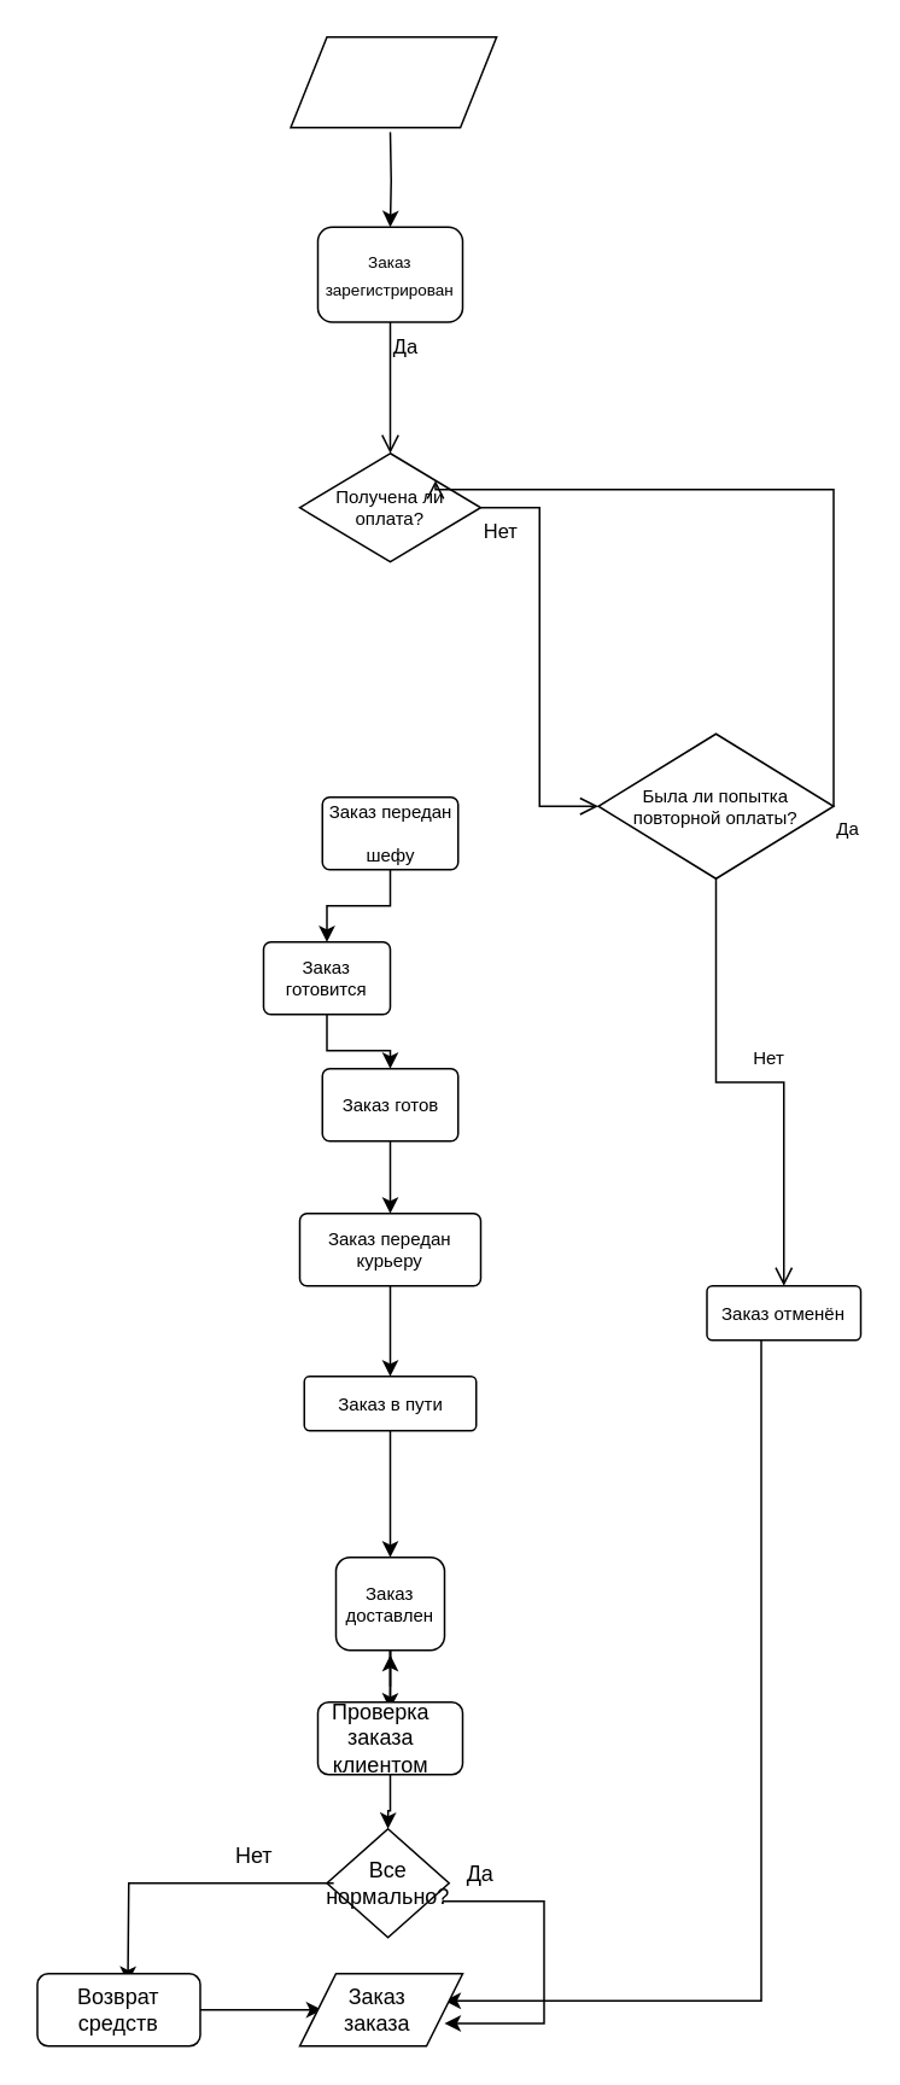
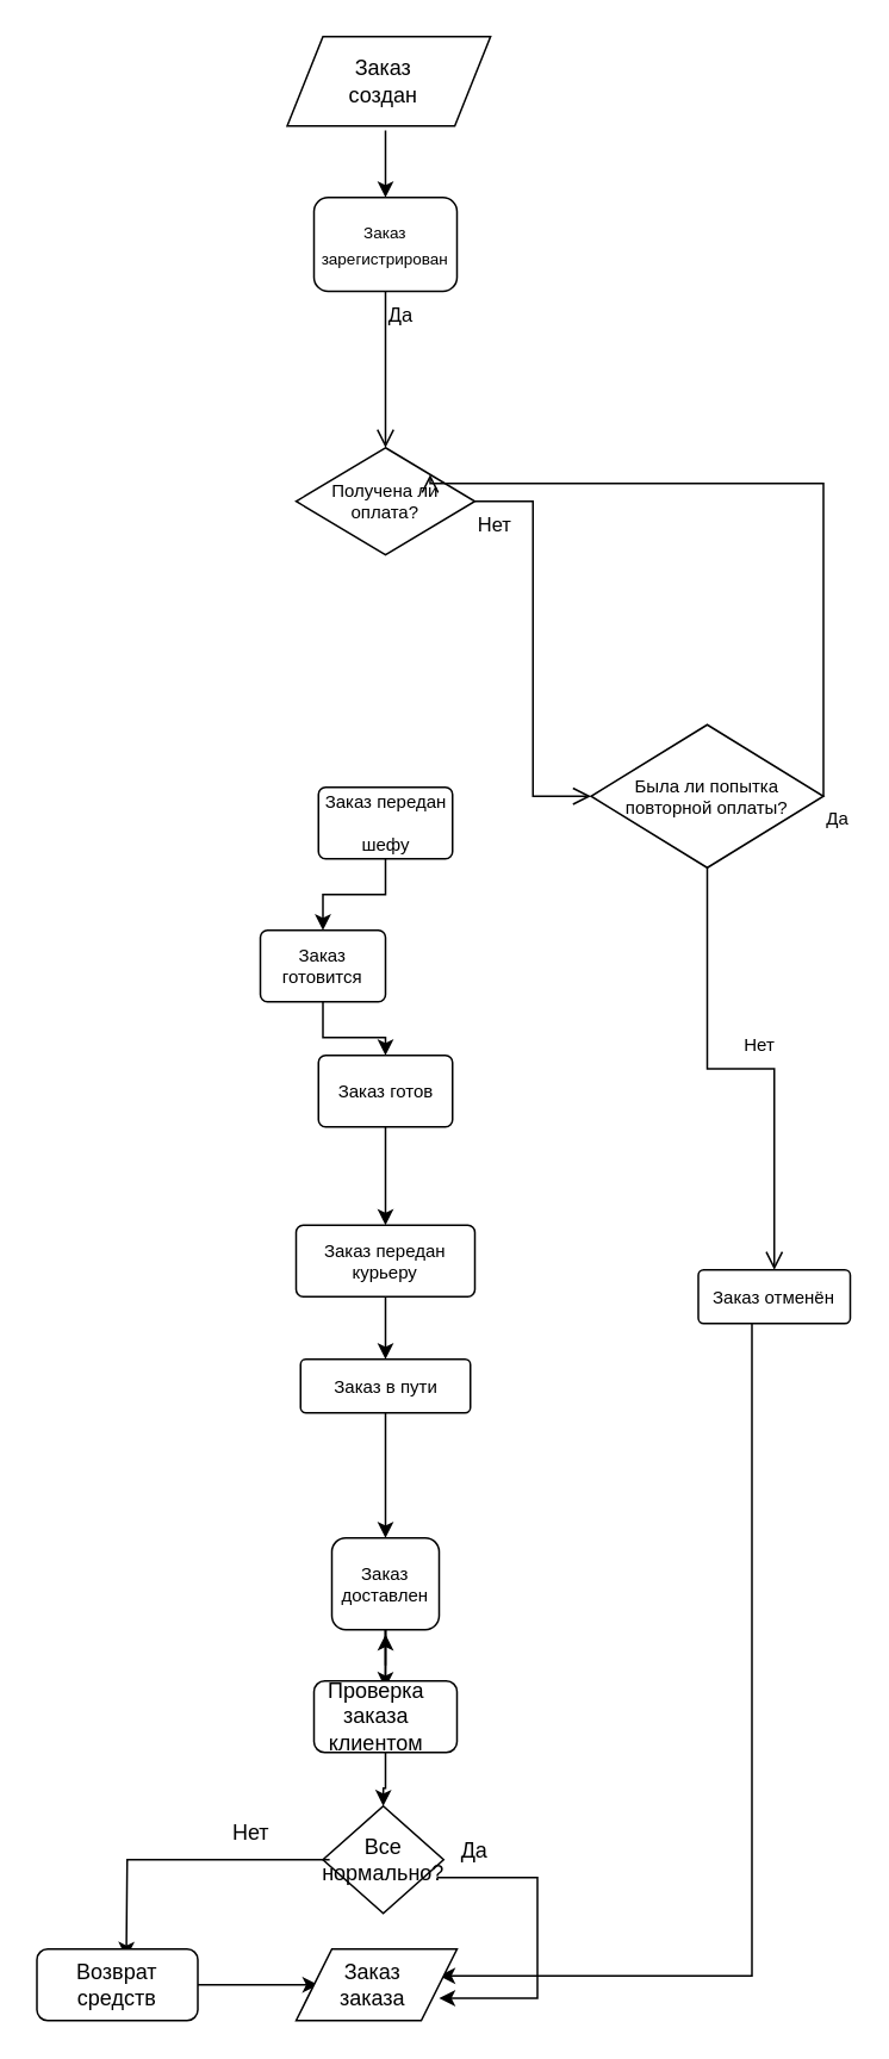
  <mxCell id="0" />
  <mxCell id="1" parent="0" />
  <mxCell id="2" style="edgeStyle=orthogonalEdgeStyle;rounded=0;orthogonalLoop=1;jettySize=auto;html=1;exitX=0.5;exitY=1;exitDx=0;exitDy=0;entryX=0.5;entryY=0;entryDx=0;entryDy=0;fontSize=7;" parent="1" target="3" edge="1"><mxGeometry relative="1" as="geometry"><mxPoint x="215" y="72.5" as="sourcePoint" /></mxGeometry></mxCell>
- <mxCell id="3" value="&lt;font style=&quot;font-size: 9px;&quot;&gt;Заказ зарегистрирован&lt;/font&gt;" style="rounded=1;whiteSpace=wrap;html=1;" parent="1" vertex="1"><mxGeometry x="175" y="125" width="80" height="52.5" as="geometry" /></mxCell>
+ <mxCell id="3" value="&lt;font style=&quot;font-size: 9px;&quot;&gt;Заказ зарегистрирован&lt;/font&gt;" style="rounded=1;whiteSpace=wrap;html=1;" parent="1" vertex="1"><mxGeometry x="175" y="110" width="80" height="52.5" as="geometry" /></mxCell>
  <mxCell id="4" style="edgeStyle=orthogonalEdgeStyle;rounded=0;orthogonalLoop=1;jettySize=auto;html=1;" edge="1" parent="1" source="6"><mxGeometry relative="1" as="geometry"><mxPoint x="215.029" y="914" as="targetPoint" /></mxGeometry></mxCell>
  <mxCell id="5" style="edgeStyle=orthogonalEdgeStyle;rounded=0;orthogonalLoop=1;jettySize=auto;html=1;entryX=0.581;entryY=-0.033;entryDx=0;entryDy=0;entryPerimeter=0;" edge="1" parent="1" source="6" target="29"><mxGeometry relative="1" as="geometry" /></mxCell>
  <mxCell id="6" value="Заказ доставлен" style="rounded=1;whiteSpace=wrap;html=1;fontSize=10;" parent="1" vertex="1"><mxGeometry x="185" y="860" width="60" height="51.25" as="geometry" /></mxCell>
  <mxCell id="7" value="Получена ли оплата?" style="rhombus;whiteSpace=wrap;html=1;fontSize=10;" parent="1" vertex="1"><mxGeometry x="165" y="250" width="100" height="60" as="geometry" /></mxCell>
  <mxCell id="8" value="Нет" style="edgeStyle=orthogonalEdgeStyle;html=1;align=left;verticalAlign=top;endArrow=open;endSize=8;rounded=0;entryX=0;entryY=0.5;entryDx=0;entryDy=0;" parent="1" source="7" target="17" edge="1"><mxGeometry x="-1" relative="1" as="geometry"><mxPoint x="320" y="220" as="targetPoint" /></mxGeometry></mxCell>
  <mxCell id="9" style="edgeStyle=orthogonalEdgeStyle;rounded=0;orthogonalLoop=1;jettySize=auto;html=1;entryX=0.5;entryY=0;entryDx=0;entryDy=0;fontSize=10;endArrow=classic;endFill=1;" parent="1" source="10" target="12" edge="1"><mxGeometry relative="1" as="geometry" /></mxCell>
  <mxCell id="10" value="Заказ передан &amp;nbsp;&lt;br&gt;шефу" style="rounded=1;arcSize=10;whiteSpace=wrap;html=1;align=center;fontSize=10;" parent="1" vertex="1"><mxGeometry x="177.5" y="440" width="75" height="40" as="geometry" /></mxCell>
  <mxCell id="11" style="edgeStyle=orthogonalEdgeStyle;rounded=0;orthogonalLoop=1;jettySize=auto;html=1;entryX=0.5;entryY=0;entryDx=0;entryDy=0;fontSize=10;endArrow=classic;endFill=1;" parent="1" source="12" target="14" edge="1"><mxGeometry relative="1" as="geometry" /></mxCell>
  <mxCell id="12" value="Заказ готовится" style="rounded=1;arcSize=10;whiteSpace=wrap;html=1;align=center;fontSize=10;" parent="1" vertex="1"><mxGeometry x="145" y="520" width="70" height="40" as="geometry" /></mxCell>
  <mxCell id="13" style="edgeStyle=orthogonalEdgeStyle;rounded=0;orthogonalLoop=1;jettySize=auto;html=1;entryX=0.5;entryY=0;entryDx=0;entryDy=0;fontSize=10;endArrow=classic;endFill=1;" parent="1" source="14" target="16" edge="1"><mxGeometry relative="1" as="geometry" /></mxCell>
  <mxCell id="14" value="Заказ готов" style="rounded=1;arcSize=10;whiteSpace=wrap;html=1;align=center;fontSize=10;" parent="1" vertex="1"><mxGeometry x="177.5" y="590" width="75" height="40" as="geometry" /></mxCell>
  <mxCell id="15" style="edgeStyle=orthogonalEdgeStyle;rounded=0;orthogonalLoop=1;jettySize=auto;html=1;entryX=0.5;entryY=0;entryDx=0;entryDy=0;fontSize=10;endArrow=classic;endFill=1;" parent="1" source="16" target="23" edge="1"><mxGeometry relative="1" as="geometry" /></mxCell>
- <mxCell id="16" value="Заказ передан курьеру" style="rounded=1;arcSize=10;whiteSpace=wrap;html=1;align=center;fontSize=10;" parent="1" vertex="1"><mxGeometry x="165" y="670" width="100" height="40" as="geometry" /></mxCell>
+ <mxCell id="16" value="Заказ передан курьеру" style="rounded=1;arcSize=10;whiteSpace=wrap;html=1;align=center;fontSize=10;" parent="1" vertex="1"><mxGeometry x="165" y="685" width="100" height="40" as="geometry" /></mxCell>
  <mxCell id="17" value="Была ли попытка повторной оплаты?" style="rhombus;whiteSpace=wrap;html=1;fontSize=10;" parent="1" vertex="1"><mxGeometry x="330" y="405" width="130" height="80" as="geometry" /></mxCell>
  <mxCell id="18" value="Нет" style="edgeStyle=orthogonalEdgeStyle;html=1;align=left;verticalAlign=bottom;endArrow=open;endSize=8;rounded=0;fontSize=10;exitX=0.5;exitY=1;exitDx=0;exitDy=0;entryX=0.5;entryY=0;entryDx=0;entryDy=0;" parent="1" source="17" target="21" edge="1"><mxGeometry y="5" relative="1" as="geometry"><mxPoint x="385" y="300" as="targetPoint" /><mxPoint as="offset" /></mxGeometry></mxCell>
  <mxCell id="19" value="Да" style="edgeStyle=orthogonalEdgeStyle;html=1;align=left;verticalAlign=top;endArrow=open;endSize=8;rounded=0;fontSize=10;exitX=1;exitY=0.5;exitDx=0;exitDy=0;entryX=1;entryY=0;entryDx=0;entryDy=0;" parent="1" source="17" target="7" edge="1"><mxGeometry x="-1" relative="1" as="geometry"><mxPoint x="370" y="300" as="targetPoint" /><Array as="points"><mxPoint x="460" y="270" /><mxPoint x="240" y="270" /></Array></mxGeometry></mxCell>
  <mxCell id="20" style="edgeStyle=orthogonalEdgeStyle;rounded=0;orthogonalLoop=1;jettySize=auto;html=1;entryX=1;entryY=0.5;entryDx=0;entryDy=0;" edge="1" parent="1" source="21"><mxGeometry relative="1" as="geometry"><mxPoint x="245" y="1105" as="targetPoint" /><Array as="points"><mxPoint x="420" y="1105" /></Array></mxGeometry></mxCell>
  <mxCell id="21" value="Заказ отменён" style="rounded=1;arcSize=10;whiteSpace=wrap;html=1;align=center;fontSize=10;" parent="1" vertex="1"><mxGeometry x="390" y="710" width="85" height="30" as="geometry" /></mxCell>
  <mxCell id="22" style="edgeStyle=orthogonalEdgeStyle;rounded=0;orthogonalLoop=1;jettySize=auto;html=1;entryX=0.5;entryY=0;entryDx=0;entryDy=0;fontSize=10;endArrow=classic;endFill=1;" parent="1" source="23" target="6" edge="1"><mxGeometry relative="1" as="geometry" /></mxCell>
  <mxCell id="23" value="Заказ в пути" style="rounded=1;arcSize=10;whiteSpace=wrap;html=1;align=center;fontSize=10;" parent="1" vertex="1"><mxGeometry x="167.5" y="760" width="95" height="30" as="geometry" /></mxCell>
  <mxCell id="24" value="Да" style="edgeStyle=orthogonalEdgeStyle;html=1;align=left;verticalAlign=top;endArrow=open;endSize=8;rounded=0;entryX=0.5;entryY=0;entryDx=0;entryDy=0;exitX=0.5;exitY=1;exitDx=0;exitDy=0;" parent="1" source="3" target="7" edge="1"><mxGeometry x="-1" relative="1" as="geometry"><mxPoint x="215" y="320" as="targetPoint" /><mxPoint x="215" y="260" as="sourcePoint" /></mxGeometry></mxCell>
  <mxCell id="25" value="" style="rhombus;whiteSpace=wrap;html=1;" vertex="1" parent="1"><mxGeometry x="180" y="1010" width="67.5" height="60" as="geometry" /></mxCell>
  <mxCell id="26" style="edgeStyle=orthogonalEdgeStyle;rounded=0;orthogonalLoop=1;jettySize=auto;html=1;entryX=0.5;entryY=0;entryDx=0;entryDy=0;" edge="1" parent="1" source="27" target="25"><mxGeometry relative="1" as="geometry"><mxPoint x="215.029" y="990" as="targetPoint" /></mxGeometry></mxCell>
  <mxCell id="27" value="" style="rounded=1;whiteSpace=wrap;html=1;" vertex="1" parent="1"><mxGeometry x="175" y="940" width="80" height="40" as="geometry" /></mxCell>
  <mxCell id="28" value="" style="edgeStyle=orthogonalEdgeStyle;rounded=0;orthogonalLoop=1;jettySize=auto;html=1;entryX=0.5;entryY=0;entryDx=0;entryDy=0;endArrow=none;" edge="1" parent="1" source="6" target="27"><mxGeometry relative="1" as="geometry"><mxPoint x="215" y="911.25" as="sourcePoint" /><mxPoint x="215" y="1080" as="targetPoint" /></mxGeometry></mxCell>
  <mxCell id="29" value="Проверка заказа клиентом" style="text;html=1;strokeColor=none;fillColor=none;align=center;verticalAlign=middle;whiteSpace=wrap;rounded=0;" vertex="1" parent="1"><mxGeometry x="180" y="945" width="60" height="30" as="geometry" /></mxCell>
  <mxCell id="30" style="edgeStyle=orthogonalEdgeStyle;rounded=0;orthogonalLoop=1;jettySize=auto;html=1;entryX=1;entryY=0.75;entryDx=0;entryDy=0;" edge="1" parent="1" source="32"><mxGeometry relative="1" as="geometry"><mxPoint x="245" y="1117.5" as="targetPoint" /><Array as="points"><mxPoint x="300" y="1050" /><mxPoint x="300" y="1117" /></Array></mxGeometry></mxCell>
  <mxCell id="31" style="edgeStyle=orthogonalEdgeStyle;rounded=0;orthogonalLoop=1;jettySize=auto;html=1;" edge="1" parent="1" source="32"><mxGeometry relative="1" as="geometry"><mxPoint x="70" y="1095" as="targetPoint" /></mxGeometry></mxCell>
  <mxCell id="32" value="Все нормально?" style="text;html=1;strokeColor=none;fillColor=none;align=center;verticalAlign=middle;whiteSpace=wrap;rounded=0;" vertex="1" parent="1"><mxGeometry x="183.75" y="1025" width="60" height="30" as="geometry" /></mxCell>
  <mxCell id="33" value="Да" style="text;html=1;strokeColor=none;fillColor=none;align=center;verticalAlign=middle;whiteSpace=wrap;rounded=0;" vertex="1" parent="1"><mxGeometry x="235" y="1020" width="60" height="30" as="geometry" /></mxCell>
  <mxCell id="34" style="edgeStyle=orthogonalEdgeStyle;rounded=0;orthogonalLoop=1;jettySize=auto;html=1;" edge="1" parent="1" source="35" target="37"><mxGeometry relative="1" as="geometry" /></mxCell>
  <mxCell id="35" value="" style="rounded=1;whiteSpace=wrap;html=1;" vertex="1" parent="1"><mxGeometry x="20" y="1090" width="90" height="40" as="geometry" /></mxCell>
  <mxCell id="36" value="" style="shape=parallelogram;perimeter=parallelogramPerimeter;whiteSpace=wrap;html=1;fixedSize=1;" vertex="1" parent="1"><mxGeometry x="165" y="1090" width="90" height="40" as="geometry" /></mxCell>
  <mxCell id="37" value="Заказ заказа" style="text;html=1;strokeColor=none;fillColor=none;align=center;verticalAlign=middle;whiteSpace=wrap;rounded=0;" vertex="1" parent="1"><mxGeometry x="177.5" y="1095" width="60" height="30" as="geometry" /></mxCell>
  <mxCell id="38" value="Нет" style="text;html=1;strokeColor=none;fillColor=none;align=center;verticalAlign=middle;whiteSpace=wrap;rounded=0;" vertex="1" parent="1"><mxGeometry x="110" y="1010" width="60" height="30" as="geometry" /></mxCell>
  <mxCell id="39" value="Возврат средств" style="text;html=1;strokeColor=none;fillColor=none;align=center;verticalAlign=middle;whiteSpace=wrap;rounded=0;" vertex="1" parent="1"><mxGeometry x="35" y="1095" width="60" height="30" as="geometry" /></mxCell>
  <mxCell id="40" value="" style="shape=parallelogram;perimeter=parallelogramPerimeter;whiteSpace=wrap;html=1;fixedSize=1;" vertex="1" parent="1"><mxGeometry x="160" y="20" width="113.75" height="50" as="geometry" /></mxCell>
+ <mxCell id="41" value="Заказ создан" style="text;html=1;strokeColor=none;fillColor=none;align=center;verticalAlign=middle;whiteSpace=wrap;rounded=0;" vertex="1" parent="1"><mxGeometry x="183.75" y="30" width="60" height="30" as="geometry" /></mxCell>
